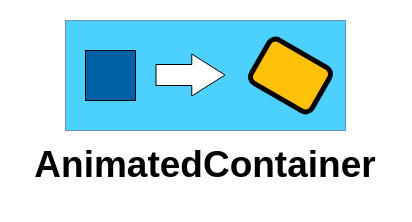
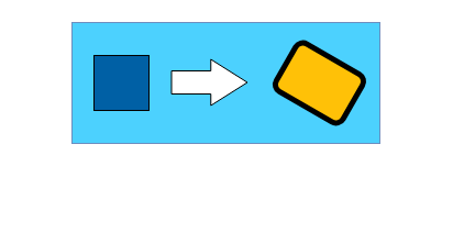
  <mxCell id="0" />
  <mxCell id="1" parent="0" />
  <mxCell id="2" value="" style="rounded=0;whiteSpace=wrap;html=1;fillColor=#4cd1fe;strokeColor=#6c8ebf;" parent="1" vertex="1"><mxGeometry x="65" y="20" width="280" height="110" as="geometry" /></mxCell>
  <mxCell id="3" value="" style="rounded=0;whiteSpace=wrap;html=1;fillColor=#0060a5;strokeColor=#000000;" parent="1" vertex="1"><mxGeometry x="85" y="50" width="50" height="50" as="geometry" /></mxCell>
- <mxCell id="4" value="&lt;h1 class=&quot;title style-scope ytd-video-primary-info-renderer&quot;&gt;&lt;font style=&quot;font-size: 37px&quot;&gt;AnimatedContainer&lt;/font&gt;&lt;/h1&gt;" style="text;html=1;strokeColor=none;fillColor=none;align=center;verticalAlign=middle;whiteSpace=wrap;rounded=0;" parent="1" vertex="1"><mxGeometry x="20" y="130" width="370" height="70" as="geometry" /></mxCell>
  <mxCell id="5" value="" style="rounded=1;whiteSpace=wrap;html=1;fillColor=#ffc107;rotation=30;strokeColor=#000000;strokeWidth=5;" vertex="1" parent="1"><mxGeometry x="255" y="50" width="70" height="50" as="geometry" /></mxCell>
  <mxCell id="6" value="" style="shape=flexArrow;endArrow=classic;html=1;width=21;endSize=10.74;fillColor=#ffffff;" edge="1" parent="1"><mxGeometry width="50" height="50" relative="1" as="geometry"><mxPoint x="155" y="74.5" as="sourcePoint" /><mxPoint x="225" y="74.5" as="targetPoint" /></mxGeometry></mxCell>
